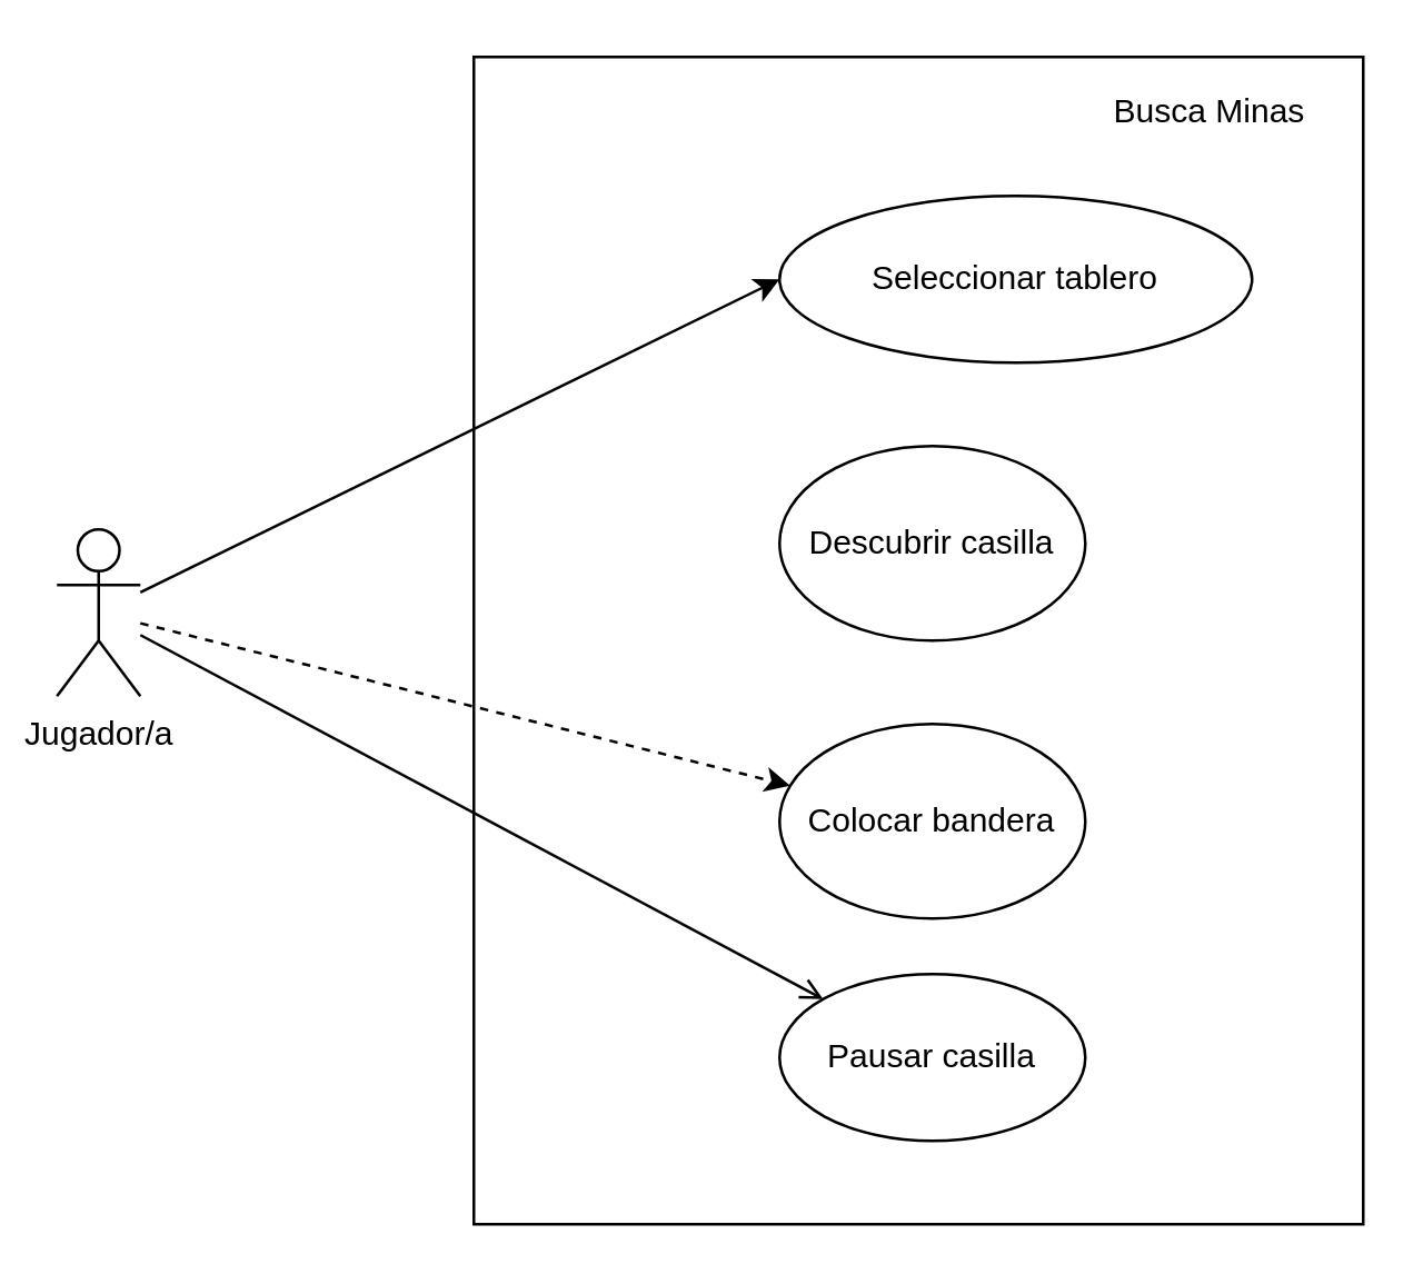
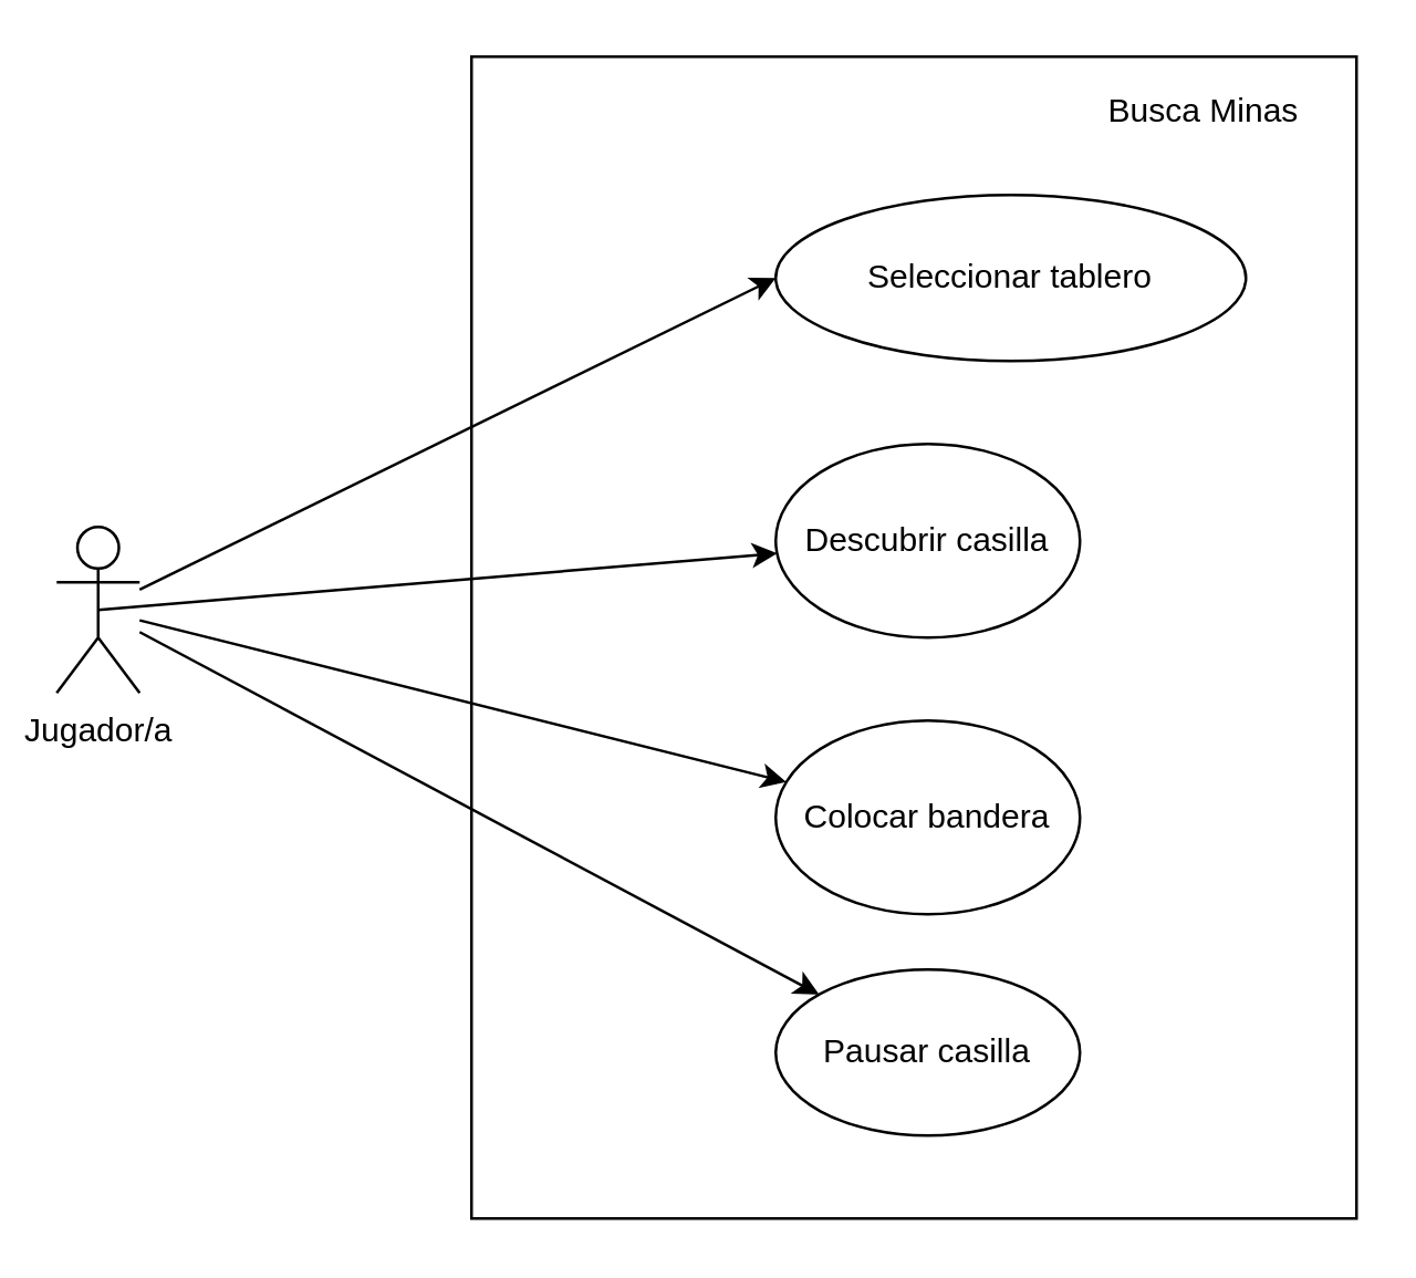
  <mxCell id="0" />
  <mxCell id="1" parent="0" />
  <mxCell id="2" value="Jugador/a" style="shape=umlActor;verticalLabelPosition=bottom;verticalAlign=top;html=1;outlineConnect=0;" vertex="1" parent="1"><mxGeometry x="20" y="190" width="30" height="60" as="geometry" /></mxCell>
  <mxCell id="3" value="" style="rounded=0;whiteSpace=wrap;html=1;" vertex="1" parent="1"><mxGeometry x="170" y="20" width="320" height="420" as="geometry" /></mxCell>
  <mxCell id="4" value="Seleccionar tablero" style="ellipse;whiteSpace=wrap;html=1;" vertex="1" parent="1"><mxGeometry x="280" y="70" width="170" height="60" as="geometry" /></mxCell>
  <mxCell id="5" value="Descubrir casilla" style="ellipse;whiteSpace=wrap;html=1;" vertex="1" parent="1"><mxGeometry x="280" y="160" width="110" height="70" as="geometry" /></mxCell>
  <mxCell id="6" value="Colocar bandera" style="ellipse;whiteSpace=wrap;html=1;" vertex="1" parent="1"><mxGeometry x="280" y="260" width="110" height="70" as="geometry" /></mxCell>
  <mxCell id="7" value="Pausar casilla" style="ellipse;whiteSpace=wrap;html=1;" vertex="1" parent="1"><mxGeometry x="280" y="350" width="110" height="60" as="geometry" /></mxCell>
  <mxCell id="8" value="Busca Minas" style="text;html=1;strokeColor=none;fillColor=none;align=center;verticalAlign=middle;whiteSpace=wrap;rounded=0;" vertex="1" parent="1"><mxGeometry x="380" y="30" width="110" height="20" as="geometry" /></mxCell>
  <mxCell id="9" value="" style="endArrow=classic;html=1;entryX=0;entryY=0.5;entryDx=0;entryDy=0;" edge="1" parent="1" source="2" target="4"><mxGeometry width="50" height="50" relative="1" as="geometry"><mxPoint x="130" y="180" as="sourcePoint" /><mxPoint x="180" y="130" as="targetPoint" /></mxGeometry></mxCell>
- <mxCell id="11" value="" style="endArrow=classic;html=1;dashed=1;" edge="1" parent="1" source="2" target="6"><mxGeometry width="50" height="50" relative="1" as="geometry"><mxPoint x="140" y="290" as="sourcePoint" /><mxPoint x="190" y="240" as="targetPoint" /></mxGeometry></mxCell>
- <mxCell id="12" value="" style="endArrow=open;html=1;" edge="1" parent="1" source="2" target="7"><mxGeometry width="50" height="50" relative="1" as="geometry"><mxPoint x="160" y="330" as="sourcePoint" /><mxPoint x="210" y="280" as="targetPoint" /></mxGeometry></mxCell>
+ <mxCell id="10" value="" style="endArrow=classic;html=1;exitX=0.5;exitY=0.5;exitDx=0;exitDy=0;exitPerimeter=0;" edge="1" parent="1" source="2" target="5"><mxGeometry width="50" height="50" relative="1" as="geometry"><mxPoint x="140" y="250" as="sourcePoint" /><mxPoint x="190" y="200" as="targetPoint" /></mxGeometry></mxCell>
+ <mxCell id="11" value="" style="endArrow=classic;html=1;" edge="1" parent="1" source="2" target="6"><mxGeometry width="50" height="50" relative="1" as="geometry"><mxPoint x="140" y="290" as="sourcePoint" /><mxPoint x="190" y="240" as="targetPoint" /></mxGeometry></mxCell>
+ <mxCell id="12" value="" style="endArrow=classic;html=1;" edge="1" parent="1" source="2" target="7"><mxGeometry width="50" height="50" relative="1" as="geometry"><mxPoint x="160" y="330" as="sourcePoint" /><mxPoint x="210" y="280" as="targetPoint" /></mxGeometry></mxCell>
